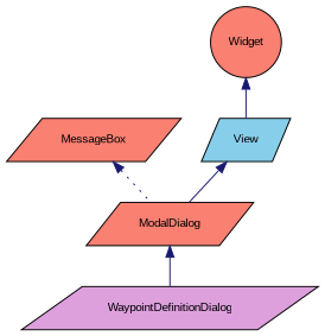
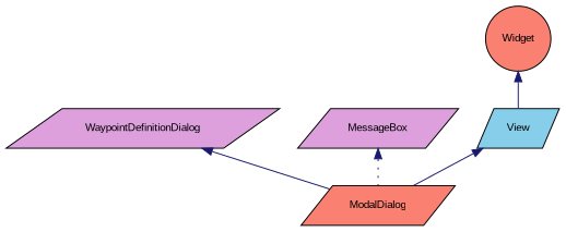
  digraph {
    fontname="Liberation Sans"
    node [color=black fillcolor=salmon fontname="Liberation Sans" fontsize=10 shape=parallelogram style=filled]
    edge [color=midnightblue dir=back fontname="Liberation Sans" fontsize=10 labelfontname=Helvetica labelfontsize=10 style=solid]
    n1 [fontcolor=black height=0.2 label=ModalDialog width=0.4]
    n2 [fillcolor=plum height=0.2 label=WaypointDefinitionDialog width=0.4]
-   n3 [height=0.2 label=MessageBox width=0.4]
+   n3 [fillcolor=plum height=0.2 label=MessageBox width=0.4]
    n4 [fillcolor=skyblue height=0.2 label=View width=0.4]
    n5 [height=0.2 label=Widget shape=circle width=0.4]
-   n1 -> n2
+   n2 -> n1
    n3 -> n1 [style=dotted]
    n4 -> n1
    n5 -> n4
  }
